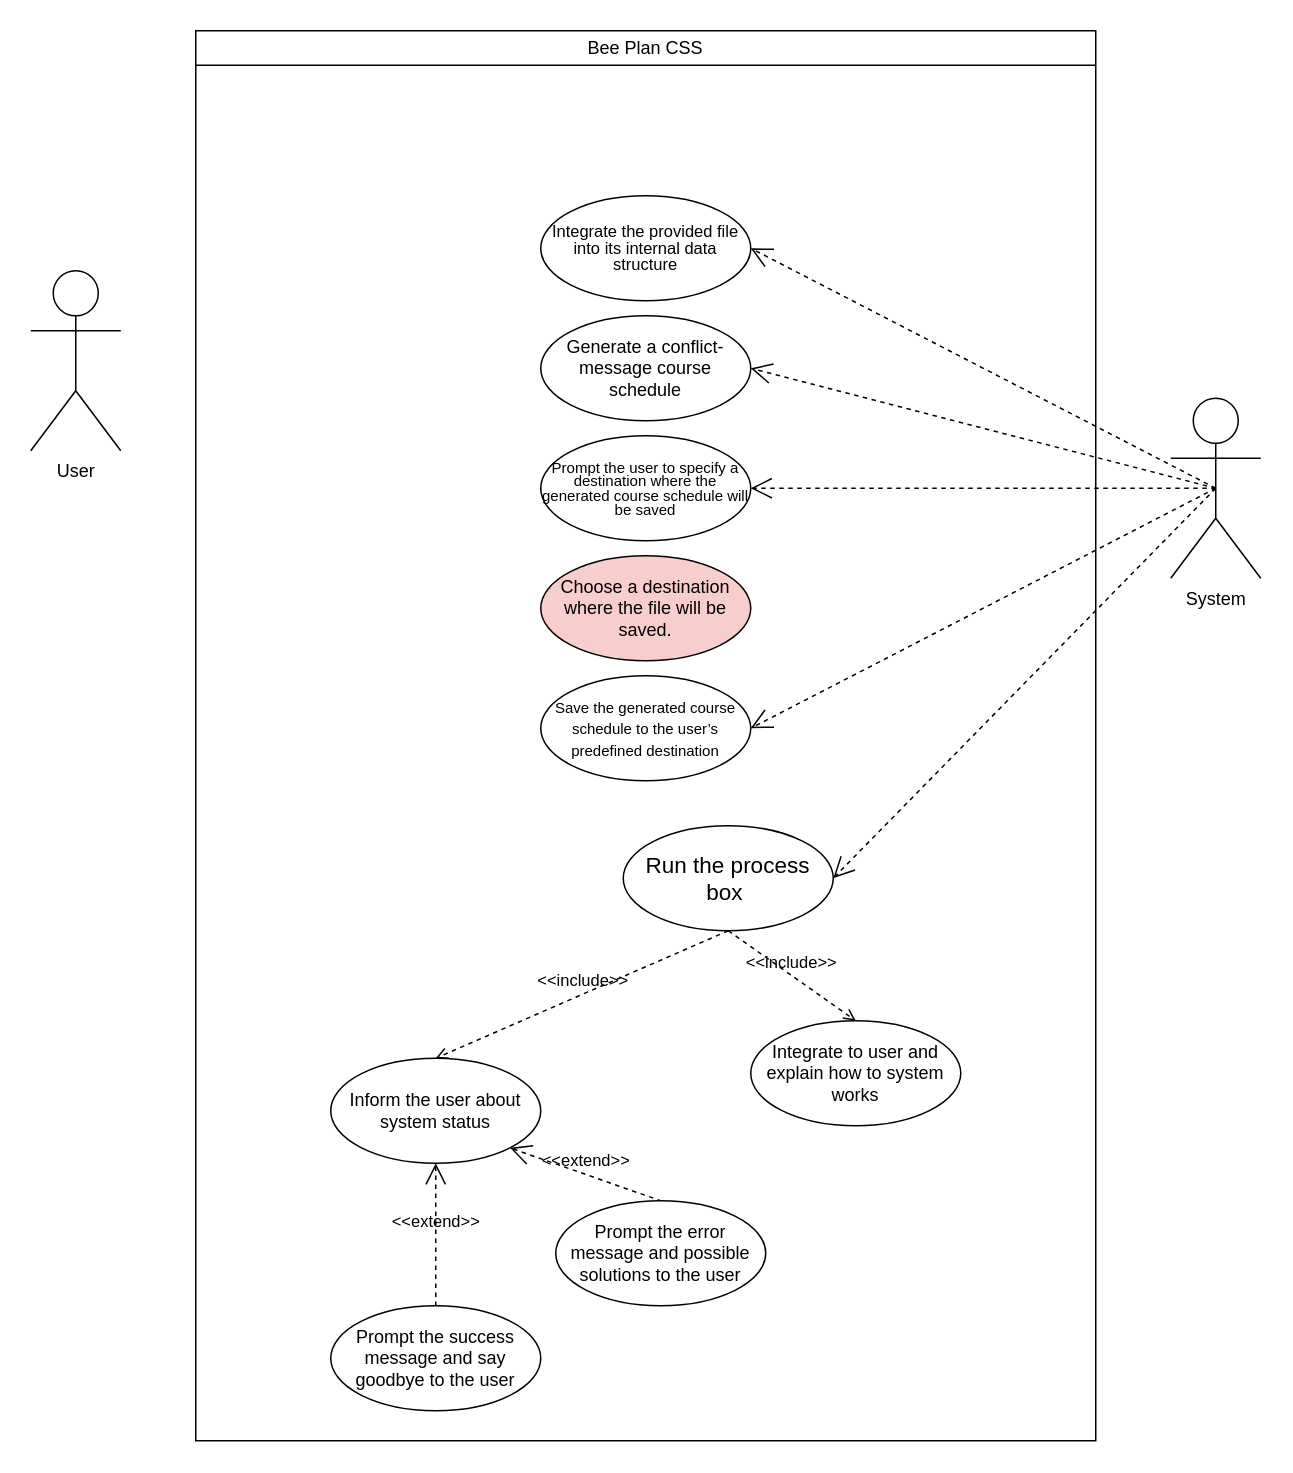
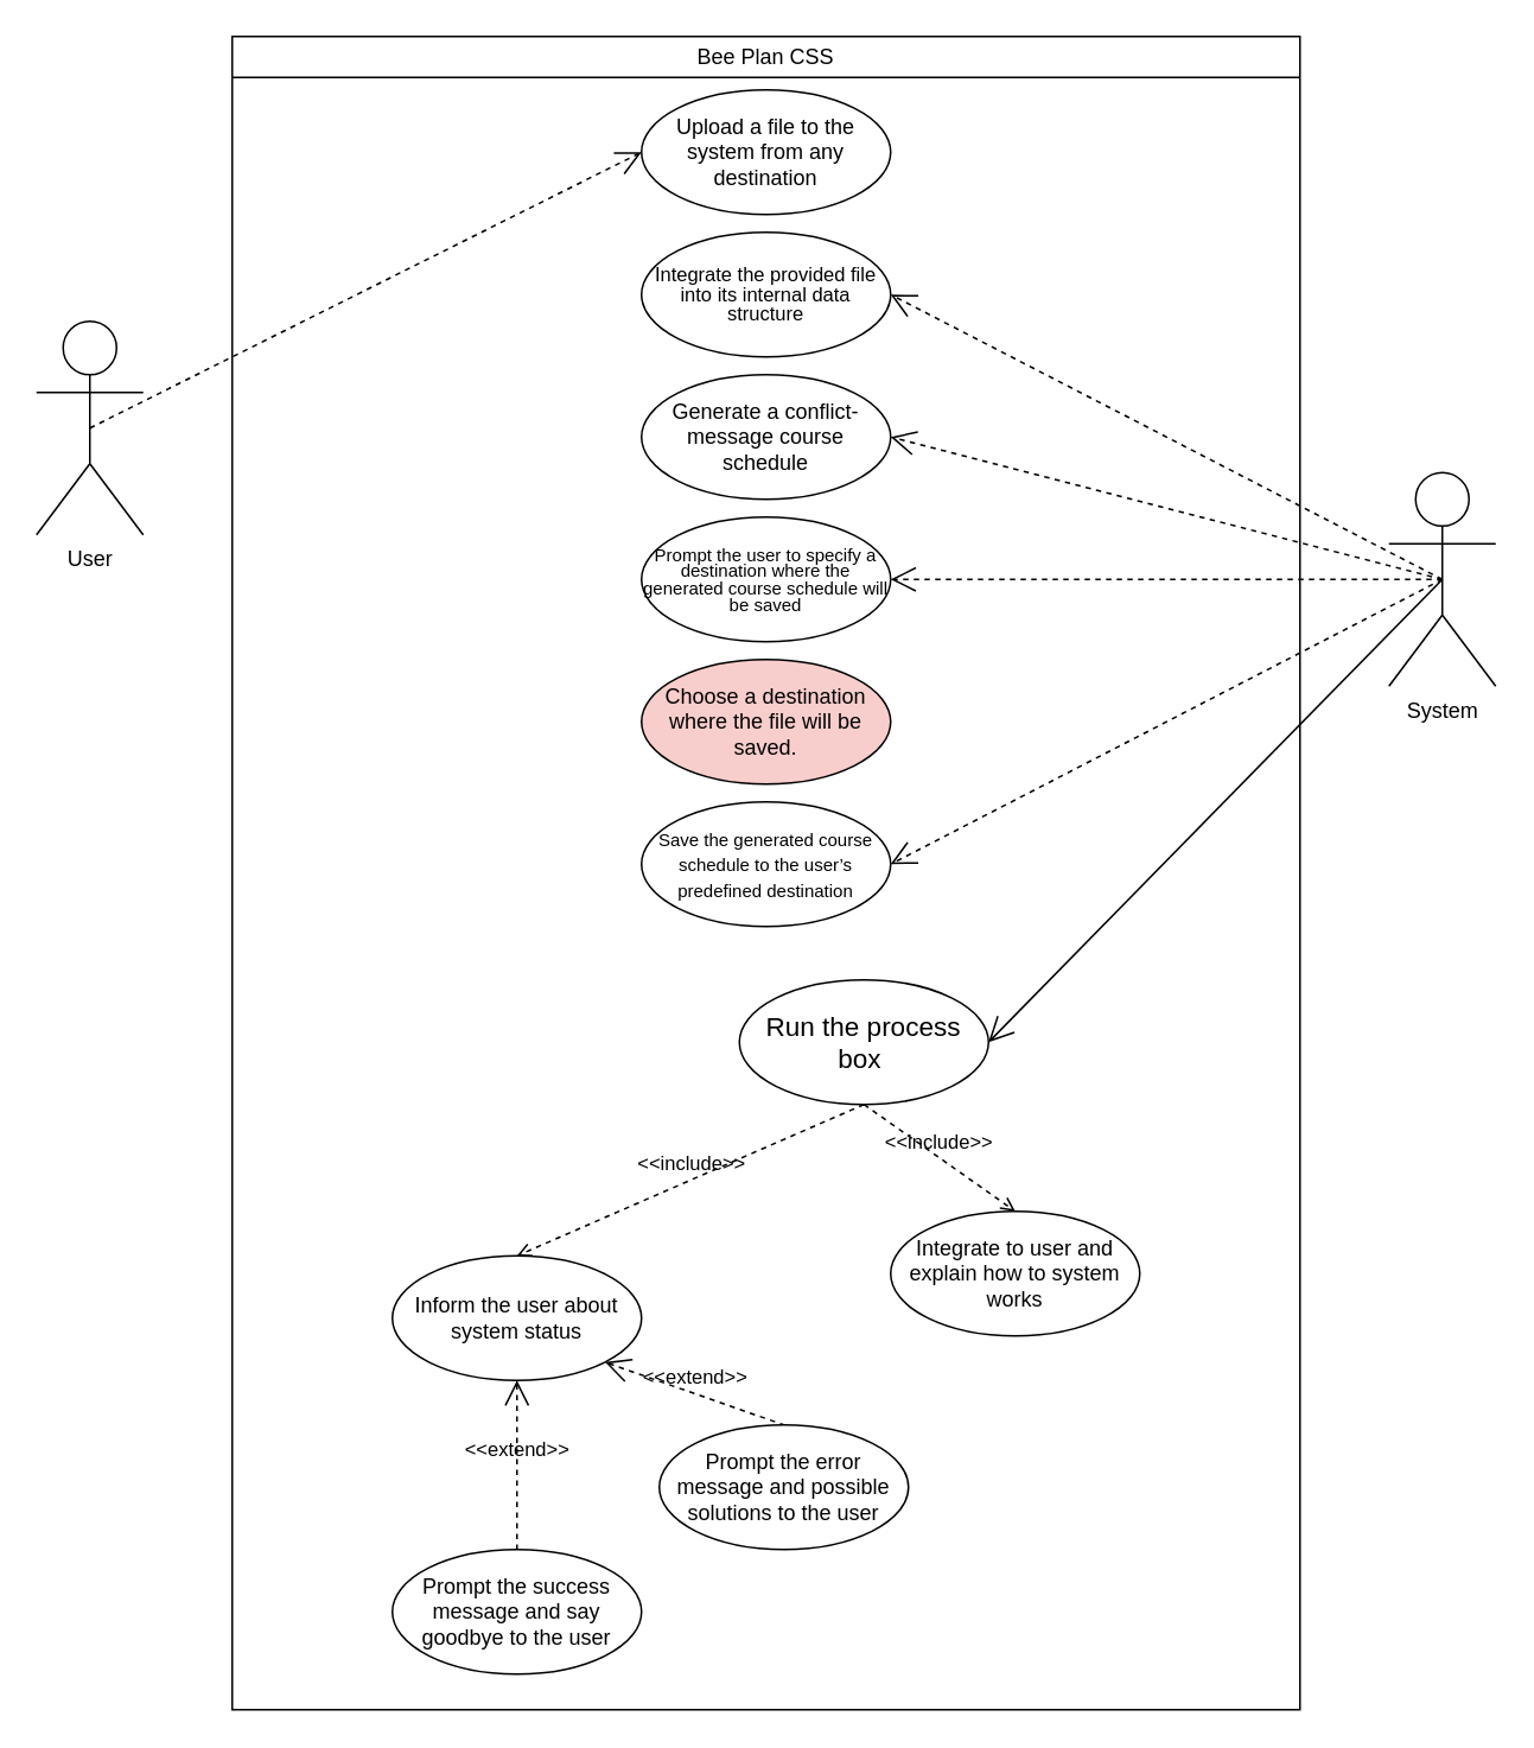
  <mxCell id="0" />
  <mxCell id="1" parent="0" />
  <mxCell id="2" value="User" style="shape=umlActor;verticalLabelPosition=bottom;verticalAlign=top;html=1;" parent="1" vertex="1"><mxGeometry x="20" y="180" width="60" height="120" as="geometry" /></mxCell>
  <mxCell id="3" value="&lt;span style=&quot;font-weight: normal;&quot;&gt;Bee Plan CSS&lt;/span&gt;" style="swimlane;whiteSpace=wrap;html=1;" parent="1" vertex="1"><mxGeometry x="130" y="20" width="600" height="940" as="geometry"><mxRectangle x="1050" y="80" width="120" height="30" as="alternateBounds" /></mxGeometry></mxCell>
+ <mxCell id="4" value="Upload a file to the system from any destination" style="ellipse;whiteSpace=wrap;html=1;" parent="3" vertex="1"><mxGeometry x="230" y="30" width="140" height="70" as="geometry" /></mxCell>
  <mxCell id="5" value="&lt;p style=&quot;line-height: 90%;&quot;&gt;&lt;font style=&quot;font-size: 11px;&quot;&gt;Integrate the provided file into its internal data structure&lt;/font&gt;&lt;/p&gt;" style="ellipse;whiteSpace=wrap;html=1;" parent="3" vertex="1"><mxGeometry x="230" y="110" width="140" height="70" as="geometry" /></mxCell>
  <mxCell id="6" value="Generate a conflict-message course schedule" style="ellipse;whiteSpace=wrap;html=1;" parent="3" vertex="1"><mxGeometry x="230" y="190" width="140" height="70" as="geometry" /></mxCell>
  <mxCell id="7" value="&lt;div style=&quot;line-height: 70%;&quot;&gt;&lt;span style=&quot;background-color: initial;&quot;&gt;&lt;font style=&quot;font-size: 10px;&quot;&gt;Prompt the user to specify a destination where the generated course schedule will be saved&lt;/font&gt;&lt;/span&gt;&lt;br&gt;&lt;/div&gt;" style="ellipse;whiteSpace=wrap;html=1;align=center;" parent="3" vertex="1"><mxGeometry x="230" y="270" width="140" height="70" as="geometry" /></mxCell>
  <mxCell id="8" value="Choose a destination where the file will be saved." style="ellipse;whiteSpace=wrap;html=1;fillColor=#f8cecc;" parent="3" vertex="1"><mxGeometry x="230" y="350" width="140" height="70" as="geometry" /></mxCell>
  <mxCell id="9" value="&lt;font style=&quot;font-size: 10px;&quot;&gt;Save the generated course schedule to the user’s predefined destination&lt;/font&gt;" style="ellipse;whiteSpace=wrap;html=1;" parent="3" vertex="1"><mxGeometry x="230" y="430" width="140" height="70" as="geometry" /></mxCell>
  <mxCell id="10" value="&lt;font style=&quot;font-size: 15px;&quot;&gt;Run the process&lt;br&gt;box&amp;nbsp;&lt;/font&gt;" style="ellipse;whiteSpace=wrap;html=1;" parent="3" vertex="1"><mxGeometry x="285" y="530" width="140" height="70" as="geometry" /></mxCell>
  <mxCell id="11" value="&amp;lt;&amp;lt;include&amp;gt;&amp;gt;" style="edgeStyle=none;html=1;endArrow=open;verticalAlign=bottom;dashed=1;labelBackgroundColor=none;rounded=0;exitX=0.5;exitY=1;exitDx=0;exitDy=0;entryX=0.5;entryY=0;entryDx=0;entryDy=0;" parent="3" source="10" target="12" edge="1"><mxGeometry width="160" relative="1" as="geometry"><mxPoint x="240" y="650" as="sourcePoint" /><mxPoint x="300" y="650" as="targetPoint" /></mxGeometry></mxCell>
  <mxCell id="12" value="Integrate to user and explain how to system works" style="ellipse;whiteSpace=wrap;html=1;" parent="3" vertex="1"><mxGeometry x="370" y="660" width="140" height="70" as="geometry" /></mxCell>
  <mxCell id="13" value="Inform the user about system status" style="ellipse;whiteSpace=wrap;html=1;" parent="3" vertex="1"><mxGeometry x="90" y="685" width="140" height="70" as="geometry" /></mxCell>
  <mxCell id="14" value="&amp;lt;&amp;lt;include&amp;gt;&amp;gt;" style="edgeStyle=none;html=1;endArrow=open;verticalAlign=bottom;dashed=1;labelBackgroundColor=none;rounded=0;exitX=0.5;exitY=1;exitDx=0;exitDy=0;entryX=0.5;entryY=0;entryDx=0;entryDy=0;" parent="3" source="10" target="13" edge="1"><mxGeometry width="160" relative="1" as="geometry"><mxPoint x="310" y="590" as="sourcePoint" /><mxPoint x="310" y="660" as="targetPoint" /></mxGeometry></mxCell>
  <mxCell id="15" value="&amp;lt;&amp;lt;extend&amp;gt;&amp;gt;" style="edgeStyle=none;html=1;startArrow=open;endArrow=none;startSize=12;verticalAlign=bottom;dashed=1;labelBackgroundColor=none;rounded=0;exitX=1;exitY=1;exitDx=0;exitDy=0;entryX=0.5;entryY=0;entryDx=0;entryDy=0;" parent="3" source="13" target="16" edge="1"><mxGeometry width="160" relative="1" as="geometry"><mxPoint x="140" y="790" as="sourcePoint" /><mxPoint x="300" y="790" as="targetPoint" /></mxGeometry></mxCell>
  <mxCell id="16" value="Prompt the error message and possible solutions to the user" style="ellipse;whiteSpace=wrap;html=1;" parent="3" vertex="1"><mxGeometry x="240" y="780" width="140" height="70" as="geometry" /></mxCell>
  <mxCell id="17" value="Prompt the success message and say goodbye to the user" style="ellipse;whiteSpace=wrap;html=1;" parent="3" vertex="1"><mxGeometry x="90" y="850" width="140" height="70" as="geometry" /></mxCell>
  <mxCell id="18" value="&amp;lt;&amp;lt;extend&amp;gt;&amp;gt;" style="edgeStyle=none;html=1;startArrow=open;endArrow=none;startSize=12;verticalAlign=bottom;dashed=1;labelBackgroundColor=none;rounded=0;exitX=0.5;exitY=1;exitDx=0;exitDy=0;entryX=0.5;entryY=0;entryDx=0;entryDy=0;" parent="3" source="13" target="17" edge="1"><mxGeometry width="160" relative="1" as="geometry"><mxPoint x="150" y="690" as="sourcePoint" /><mxPoint x="310" y="690" as="targetPoint" /></mxGeometry></mxCell>
  <mxCell id="19" value="System" style="shape=umlActor;verticalLabelPosition=bottom;verticalAlign=top;html=1;" parent="1" vertex="1"><mxGeometry x="780" y="265" width="60" height="120" as="geometry" /></mxCell>
+ <mxCell id="20" value="" style="endArrow=open;endSize=12;dashed=1;html=1;rounded=0;entryX=0;entryY=0.5;entryDx=0;entryDy=0;exitX=0.5;exitY=0.5;exitDx=0;exitDy=0;exitPerimeter=0;" parent="1" source="2" target="4" edge="1"><mxGeometry width="160" relative="1" as="geometry"><mxPoint x="80" y="119.66" as="sourcePoint" /><mxPoint x="240" y="119.66" as="targetPoint" /></mxGeometry></mxCell>
  <mxCell id="21" value="" style="endArrow=open;endSize=12;dashed=1;html=1;rounded=0;entryX=1;entryY=0.5;entryDx=0;entryDy=0;exitX=0.5;exitY=0.5;exitDx=0;exitDy=0;exitPerimeter=0;" parent="1" source="19" target="5" edge="1"><mxGeometry width="160" relative="1" as="geometry"><mxPoint x="780" y="110" as="sourcePoint" /><mxPoint x="470" y="110" as="targetPoint" /></mxGeometry></mxCell>
  <mxCell id="22" value="" style="endArrow=open;endSize=12;dashed=1;html=1;rounded=0;entryX=1;entryY=0.5;entryDx=0;entryDy=0;exitX=0.5;exitY=0.5;exitDx=0;exitDy=0;exitPerimeter=0;" parent="1" source="19" target="6" edge="1"><mxGeometry width="160" relative="1" as="geometry"><mxPoint x="820" y="130" as="sourcePoint" /><mxPoint x="510" y="175" as="targetPoint" /></mxGeometry></mxCell>
  <mxCell id="23" value="" style="endArrow=open;endSize=12;dashed=1;html=1;rounded=0;entryX=1;entryY=0.5;entryDx=0;entryDy=0;exitX=0.5;exitY=0.5;exitDx=0;exitDy=0;exitPerimeter=0;" parent="1" source="19" target="7" edge="1"><mxGeometry width="160" relative="1" as="geometry"><mxPoint x="820" y="130" as="sourcePoint" /><mxPoint x="510" y="255" as="targetPoint" /></mxGeometry></mxCell>
  <mxCell id="24" value="" style="endArrow=open;endSize=12;dashed=1;html=1;rounded=0;entryX=1;entryY=0.5;entryDx=0;entryDy=0;exitX=0.5;exitY=0.5;exitDx=0;exitDy=0;exitPerimeter=0;" parent="1" source="19" target="9" edge="1"><mxGeometry width="160" relative="1" as="geometry"><mxPoint x="820" y="130" as="sourcePoint" /><mxPoint x="510" y="335" as="targetPoint" /></mxGeometry></mxCell>
- <mxCell id="25" value="" style="endArrow=open;endSize=12;dashed=1;html=1;rounded=0;entryX=1;entryY=0.5;entryDx=0;entryDy=0;exitX=0.5;exitY=0.5;exitDx=0;exitDy=0;exitPerimeter=0;" parent="1" source="19" target="10" edge="1"><mxGeometry width="160" relative="1" as="geometry"><mxPoint x="820" y="130" as="sourcePoint" /><mxPoint x="510" y="495" as="targetPoint" /></mxGeometry></mxCell>
+ <mxCell id="25" value="" style="endArrow=open;endSize=12;dashed=0;html=1;rounded=0;entryX=1;entryY=0.5;entryDx=0;entryDy=0;exitX=0.5;exitY=0.5;exitDx=0;exitDy=0;exitPerimeter=0;" parent="1" source="19" target="10" edge="1"><mxGeometry width="160" relative="1" as="geometry"><mxPoint x="820" y="130" as="sourcePoint" /><mxPoint x="510" y="495" as="targetPoint" /></mxGeometry></mxCell>
